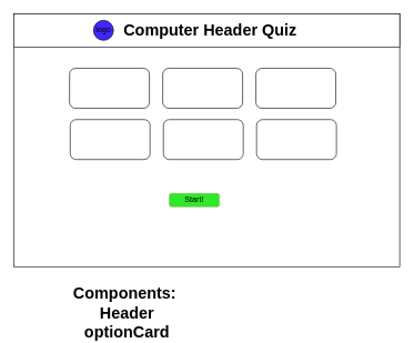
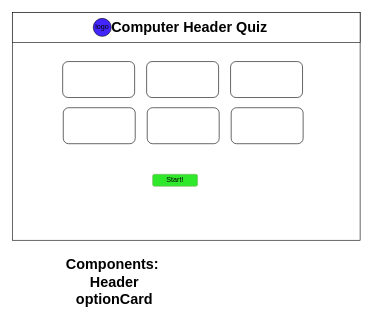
  <mxCell id="0" />
  <mxCell id="1" parent="0" />
  <mxCell id="2" value="" style="rounded=0;whiteSpace=wrap;html=1;" vertex="1" parent="1"><mxGeometry x="20" y="20" width="580" height="380" as="geometry" /></mxCell>
  <mxCell id="3" value="" style="rounded=0;whiteSpace=wrap;html=1;" vertex="1" parent="1"><mxGeometry x="20" y="20" width="580" height="50" as="geometry" /></mxCell>
- <mxCell id="4" value="logo" style="ellipse;whiteSpace=wrap;html=1;aspect=fixed;fillColor=#4326FF;" vertex="1" parent="1"><mxGeometry x="140" y="30" width="30" height="30" as="geometry" /></mxCell>
+ <mxCell id="4" value="logo" style="ellipse;whiteSpace=wrap;html=1;aspect=fixed;fillColor=#4326FF;" vertex="1" parent="1"><mxGeometry x="155" y="30" width="30" height="30" as="geometry" /></mxCell>
  <mxCell id="5" value="" style="rounded=1;whiteSpace=wrap;html=1;" vertex="1" parent="1"><mxGeometry x="104" y="102" width="120" height="60" as="geometry" /></mxCell>
  <mxCell id="6" value="" style="rounded=1;whiteSpace=wrap;html=1;" vertex="1" parent="1"><mxGeometry x="244" y="102" width="120" height="60" as="geometry" /></mxCell>
  <mxCell id="7" value="" style="rounded=1;whiteSpace=wrap;html=1;" vertex="1" parent="1"><mxGeometry x="384" y="102" width="120" height="60" as="geometry" /></mxCell>
  <mxCell id="8" value="" style="rounded=1;whiteSpace=wrap;html=1;" vertex="1" parent="1"><mxGeometry x="105" y="179" width="120" height="60" as="geometry" /></mxCell>
  <mxCell id="9" value="" style="rounded=1;whiteSpace=wrap;html=1;" vertex="1" parent="1"><mxGeometry x="245" y="179" width="120" height="60" as="geometry" /></mxCell>
  <mxCell id="10" value="" style="rounded=1;whiteSpace=wrap;html=1;" vertex="1" parent="1"><mxGeometry x="385" y="179" width="120" height="60" as="geometry" /></mxCell>
  <mxCell id="11" value="Start!" style="rounded=1;whiteSpace=wrap;html=1;fillColor=#30E82A;strokeColor=#82b366;" vertex="1" parent="1"><mxGeometry x="254" y="290" width="75" height="20" as="geometry" /></mxCell>
  <mxCell id="12" value="Computer Header Quiz" style="text;strokeColor=none;fillColor=none;html=1;fontSize=24;fontStyle=1;verticalAlign=middle;align=center;" vertex="1" parent="1"><mxGeometry x="265" y="25" width="100" height="40" as="geometry" /></mxCell>
  <mxCell id="13" value="Components:&amp;nbsp;&lt;br&gt;Header&lt;br&gt;optionCard" style="text;strokeColor=none;fillColor=none;html=1;fontSize=24;fontStyle=1;verticalAlign=middle;align=center;" vertex="1" parent="1"><mxGeometry x="140" y="450" width="100" height="40" as="geometry" /></mxCell>
